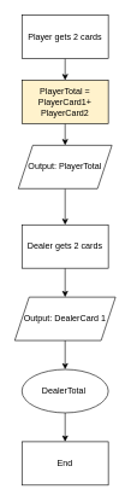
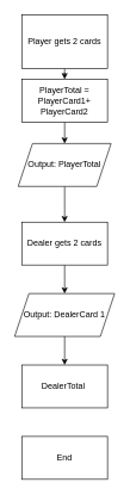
  <mxCell id="0" />
  <mxCell id="1" parent="0" />
  <mxCell id="2" value="" style="edgeStyle=orthogonalEdgeStyle;html=1;" parent="1" source="3" target="7" edge="1"><mxGeometry relative="1" as="geometry" /></mxCell>
- <mxCell id="3" value="Player gets 2 cards" style="whiteSpace=wrap;html=1;rounded=0;" parent="1" vertex="1"><mxGeometry x="30" y="20" width="120" height="60" as="geometry" /></mxCell>
+ <mxCell id="3" value="Player gets 2 cards" style="whiteSpace=wrap;html=1;rounded=0;" parent="1" vertex="1"><mxGeometry x="30" y="20" width="120" height="75" as="geometry" /></mxCell>
  <mxCell id="4" value="" style="edgeStyle=orthogonalEdgeStyle;html=1;" parent="1" source="5" target="11" edge="1"><mxGeometry relative="1" as="geometry" /></mxCell>
  <mxCell id="5" value="Dealer gets 2 cards" style="whiteSpace=wrap;html=1;rounded=0;" parent="1" vertex="1"><mxGeometry x="30" y="310" width="120" height="60" as="geometry" /></mxCell>
  <mxCell id="6" value="" style="edgeStyle=orthogonalEdgeStyle;html=1;" parent="1" source="7" target="9" edge="1"><mxGeometry relative="1" as="geometry" /></mxCell>
- <mxCell id="7" value="PlayerTotal = PlayerCard1+ PlayerCard2" style="whiteSpace=wrap;html=1;rounded=0;fillColor=#fff2cc;" parent="1" vertex="1"><mxGeometry x="30" y="110" width="120" height="60" as="geometry" /></mxCell>
+ <mxCell id="7" value="PlayerTotal = PlayerCard1+ PlayerCard2" style="whiteSpace=wrap;html=1;rounded=0;" parent="1" vertex="1"><mxGeometry x="30" y="110" width="120" height="60" as="geometry" /></mxCell>
  <mxCell id="8" style="edgeStyle=orthogonalEdgeStyle;html=1;exitX=0.5;exitY=1;exitDx=0;exitDy=0;entryX=0.5;entryY=0;entryDx=0;entryDy=0;" parent="1" source="9" target="5" edge="1"><mxGeometry relative="1" as="geometry" /></mxCell>
  <mxCell id="9" value="Output: PlayerTotal" style="shape=parallelogram;perimeter=parallelogramPerimeter;whiteSpace=wrap;html=1;fixedSize=1;rounded=0;" parent="1" vertex="1"><mxGeometry x="25" y="200" width="130" height="60" as="geometry" /></mxCell>
  <mxCell id="10" value="" style="edgeStyle=orthogonalEdgeStyle;html=1;" parent="1" source="11" target="13" edge="1"><mxGeometry relative="1" as="geometry" /></mxCell>
  <mxCell id="11" value="Output: DealerCard 1" style="shape=parallelogram;perimeter=parallelogramPerimeter;whiteSpace=wrap;html=1;fixedSize=1;rounded=0;" parent="1" vertex="1"><mxGeometry x="20" y="410" width="140" height="60" as="geometry" /></mxCell>
- <mxCell id="12" value="" style="edgeStyle=orthogonalEdgeStyle;html=1;" parent="1" source="13" target="14" edge="1"><mxGeometry relative="1" as="geometry" /></mxCell>
- <mxCell id="13" value="DealerTotal&amp;nbsp;" style="ellipse;whiteSpace=wrap;html=1;" parent="1" vertex="1"><mxGeometry x="30" y="510" width="120" height="60" as="geometry" /></mxCell>
+ <mxCell id="13" value="DealerTotal&amp;nbsp;" style="whiteSpace=wrap;html=1;rounded=0;" parent="1" vertex="1"><mxGeometry x="30" y="510" width="120" height="60" as="geometry" /></mxCell>
  <mxCell id="14" value="End" style="whiteSpace=wrap;html=1;rounded=0;" parent="1" vertex="1"><mxGeometry x="30" y="610" width="120" height="60" as="geometry" /></mxCell>
